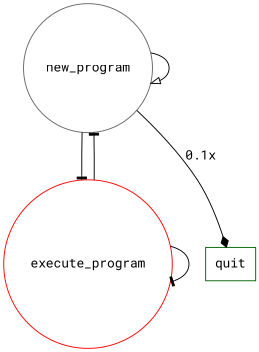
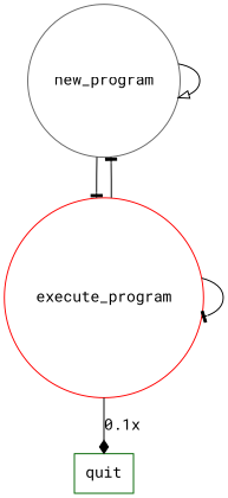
  digraph {
    fontname="Roboto Mono"
    node [fontname="Roboto Mono" shape=circle]
    edge [arrowhead=tee fontname="Roboto Mono"]
    n1 [color=gray40 label=new_program]
    n2 [color=red label=execute_program]
    n3 [color=darkgreen label=quit shape=box]
    n1 -> n1 [arrowhead=onormal]
    n1 -> n2
    n2 -> n1
    n2 -> n2
-   n1 -> n3 [arrowhead=diamond label="0.1x"]
+   n2 -> n3 [arrowhead=diamond label="0.1x"]
  }
